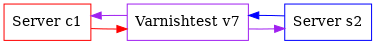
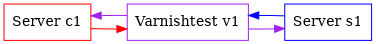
  digraph {
    rankdir=LR
    node [shape=box]
    edge [color=purple]
    n1 [color=red label="Server c1"]
-   n2 [color=purple label="Varnishtest v7"]
-   n3 [color=blue label="Server s2"]
+   n2 [color=purple label="Varnishtest v1"]
+   n3 [color=blue label="Server s1"]
    n1 -> n2 [color=red]
    n2 -> n1
    n2 -> n3
    n3 -> n2 [color=blue]
  }
